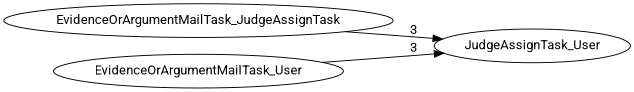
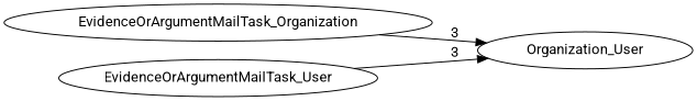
  digraph {
    fontname=Roboto
    rankdir=LR
    node [fontname=Roboto]
    edge [fontname=Roboto]
-   EvidenceOrArgumentMailTask_Organization [label=EvidenceOrArgumentMailTask_JudgeAssignTask]
-   JudgeAssignTask_User
+   EvidenceOrArgumentMailTask_Organization
+   JudgeAssignTask_User [label=Organization_User]
    EvidenceOrArgumentMailTask_User
    EvidenceOrArgumentMailTask_Organization -> JudgeAssignTask_User [label=3]
    EvidenceOrArgumentMailTask_User -> JudgeAssignTask_User [label=3]
  }
